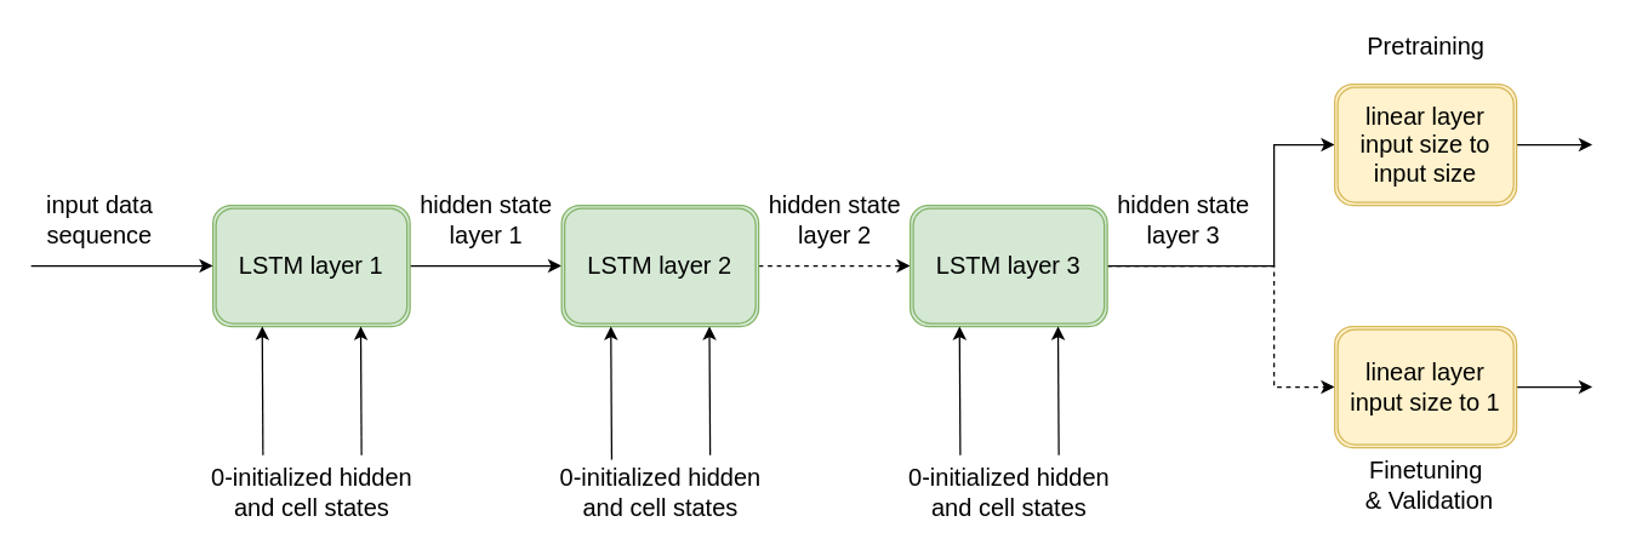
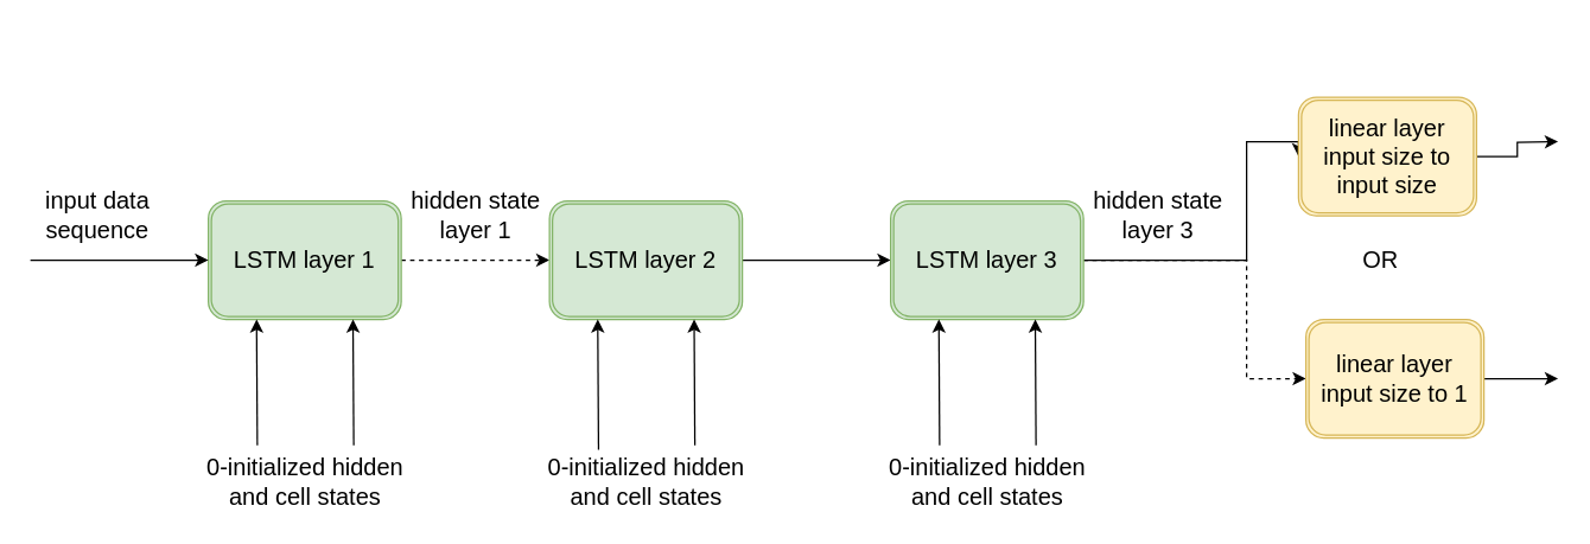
  <mxCell id="0" />
  <mxCell id="1" parent="0" />
- <mxCell id="2" style="edgeStyle=orthogonalEdgeStyle;rounded=0;orthogonalLoop=1;jettySize=auto;html=1;entryX=0;entryY=0.5;entryDx=0;entryDy=0;fontSize=16;" edge="1" parent="1" source="3" target="5"><mxGeometry relative="1" as="geometry" /></mxCell>
+ <mxCell id="2" style="edgeStyle=orthogonalEdgeStyle;rounded=0;orthogonalLoop=1;jettySize=auto;html=1;entryX=0;entryY=0.5;entryDx=0;entryDy=0;fontSize=16;dashed=1;" edge="1" parent="1" source="3" target="5"><mxGeometry relative="1" as="geometry" /></mxCell>
  <mxCell id="3" value="LSTM layer 1" style="shape=ext;double=1;rounded=1;whiteSpace=wrap;html=1;fontSize=16;fillColor=#d5e8d4;strokeColor=#82b366;" vertex="1" parent="1"><mxGeometry x="140" y="135" width="130" height="80" as="geometry" /></mxCell>
- <mxCell id="4" style="edgeStyle=orthogonalEdgeStyle;rounded=0;orthogonalLoop=1;jettySize=auto;html=1;fontSize=16;dashed=1;" edge="1" parent="1" source="5" target="8"><mxGeometry relative="1" as="geometry" /></mxCell>
+ <mxCell id="4" style="edgeStyle=orthogonalEdgeStyle;rounded=0;orthogonalLoop=1;jettySize=auto;html=1;fontSize=16;" edge="1" parent="1" source="5" target="8"><mxGeometry relative="1" as="geometry" /></mxCell>
  <mxCell id="5" value="LSTM layer 2" style="shape=ext;double=1;rounded=1;whiteSpace=wrap;html=1;fontSize=16;fillColor=#d5e8d4;strokeColor=#82b366;" vertex="1" parent="1"><mxGeometry x="370" y="135" width="130" height="80" as="geometry" /></mxCell>
  <mxCell id="6" style="edgeStyle=orthogonalEdgeStyle;rounded=0;orthogonalLoop=1;jettySize=auto;html=1;fontSize=16;entryX=0;entryY=0.5;entryDx=0;entryDy=0;dashed=1;" edge="1" parent="1" source="8" target="25"><mxGeometry relative="1" as="geometry"><mxPoint x="850" y="175" as="targetPoint" /><Array as="points"><mxPoint x="840" y="175" /><mxPoint x="840" y="255" /></Array></mxGeometry></mxCell>
  <mxCell id="7" style="edgeStyle=orthogonalEdgeStyle;rounded=0;orthogonalLoop=1;jettySize=auto;html=1;entryX=0;entryY=0.5;entryDx=0;entryDy=0;fontSize=16;" edge="1" parent="1" source="8" target="23"><mxGeometry relative="1" as="geometry"><Array as="points"><mxPoint x="840" y="175" /><mxPoint x="840" y="95" /></Array></mxGeometry></mxCell>
  <mxCell id="8" value="LSTM layer 3" style="shape=ext;double=1;rounded=1;whiteSpace=wrap;html=1;fontSize=16;fillColor=#d5e8d4;strokeColor=#82b366;" vertex="1" parent="1"><mxGeometry x="600" y="135" width="130" height="80" as="geometry" /></mxCell>
  <mxCell id="9" value="&lt;div&gt;hidden state&lt;/div&gt;&lt;div&gt;layer 1&lt;br&gt;&lt;/div&gt;" style="text;html=1;align=center;verticalAlign=middle;resizable=0;points=[];autosize=1;strokeColor=none;fillColor=none;fontSize=16;" vertex="1" parent="1"><mxGeometry x="270" y="125" width="100" height="40" as="geometry" /></mxCell>
  <mxCell id="10" value="" style="endArrow=classic;html=1;rounded=0;fontSize=16;entryX=0.25;entryY=1;entryDx=0;entryDy=0;" edge="1" parent="1" target="3"><mxGeometry width="50" height="50" relative="1" as="geometry"><mxPoint x="173" y="300" as="sourcePoint" /><mxPoint x="590" y="250" as="targetPoint" /></mxGeometry></mxCell>
  <mxCell id="11" value="" style="endArrow=classic;html=1;rounded=0;fontSize=16;entryX=0.75;entryY=1;entryDx=0;entryDy=0;" edge="1" parent="1" target="3"><mxGeometry width="50" height="50" relative="1" as="geometry"><mxPoint x="238" y="300" as="sourcePoint" /><mxPoint x="182.5" y="225" as="targetPoint" /></mxGeometry></mxCell>
  <mxCell id="12" value="&lt;div&gt;0-initialized hidden &lt;br&gt;&lt;/div&gt;&lt;div&gt;and cell states&lt;/div&gt;" style="text;html=1;align=center;verticalAlign=middle;resizable=0;points=[];autosize=1;strokeColor=none;fillColor=none;fontSize=16;" vertex="1" parent="1"><mxGeometry x="130" y="305" width="150" height="40" as="geometry" /></mxCell>
  <mxCell id="13" value="" style="endArrow=classic;html=1;rounded=0;fontSize=16;entryX=0.25;entryY=1;entryDx=0;entryDy=0;exitX=0.287;exitY=-0.05;exitDx=0;exitDy=0;exitPerimeter=0;" edge="1" parent="1" source="17" target="5"><mxGeometry width="50" height="50" relative="1" as="geometry"><mxPoint x="413" y="300" as="sourcePoint" /><mxPoint x="590" y="250" as="targetPoint" /></mxGeometry></mxCell>
  <mxCell id="14" value="" style="endArrow=classic;html=1;rounded=0;fontSize=16;entryX=0.75;entryY=1;entryDx=0;entryDy=0;" edge="1" parent="1" target="5"><mxGeometry width="50" height="50" relative="1" as="geometry"><mxPoint x="468" y="300" as="sourcePoint" /><mxPoint x="550" y="250" as="targetPoint" /></mxGeometry></mxCell>
  <mxCell id="15" value="" style="endArrow=classic;html=1;rounded=0;fontSize=16;entryX=0.25;entryY=1;entryDx=0;entryDy=0;" edge="1" parent="1" target="8"><mxGeometry width="50" height="50" relative="1" as="geometry"><mxPoint x="633" y="300" as="sourcePoint" /><mxPoint x="550" y="250" as="targetPoint" /></mxGeometry></mxCell>
  <mxCell id="16" value="" style="endArrow=classic;html=1;rounded=0;fontSize=16;entryX=0.75;entryY=1;entryDx=0;entryDy=0;" edge="1" parent="1" target="8"><mxGeometry width="50" height="50" relative="1" as="geometry"><mxPoint x="698" y="300" as="sourcePoint" /><mxPoint x="550" y="250" as="targetPoint" /></mxGeometry></mxCell>
  <mxCell id="17" value="&lt;div&gt;0-initialized hidden &lt;br&gt;&lt;/div&gt;&lt;div&gt;and cell states&lt;/div&gt;" style="text;html=1;align=center;verticalAlign=middle;resizable=0;points=[];autosize=1;strokeColor=none;fillColor=none;fontSize=16;" vertex="1" parent="1"><mxGeometry x="360" y="305" width="150" height="40" as="geometry" /></mxCell>
  <mxCell id="18" value="&lt;div&gt;0-initialized hidden &lt;br&gt;&lt;/div&gt;&lt;div&gt;and cell states&lt;/div&gt;" style="text;html=1;align=center;verticalAlign=middle;resizable=0;points=[];autosize=1;strokeColor=none;fillColor=none;fontSize=16;" vertex="1" parent="1"><mxGeometry x="590" y="305" width="150" height="40" as="geometry" /></mxCell>
- <mxCell id="19" value="&lt;div&gt;hidden state&lt;/div&gt;&lt;div&gt;layer 2&lt;br&gt;&lt;/div&gt;" style="text;html=1;align=center;verticalAlign=middle;resizable=0;points=[];autosize=1;strokeColor=none;fillColor=none;fontSize=16;" vertex="1" parent="1"><mxGeometry x="500" y="125" width="100" height="40" as="geometry" /></mxCell>
  <mxCell id="20" value="" style="endArrow=classic;html=1;rounded=0;fontSize=16;entryX=0;entryY=0.5;entryDx=0;entryDy=0;" edge="1" parent="1" target="3"><mxGeometry width="50" height="50" relative="1" as="geometry"><mxPoint x="20" y="175" as="sourcePoint" /><mxPoint x="550" y="250" as="targetPoint" /></mxGeometry></mxCell>
  <mxCell id="21" value="&lt;div&gt;input data&lt;/div&gt;&lt;div&gt;sequence&lt;br&gt;&lt;/div&gt;" style="text;html=1;align=center;verticalAlign=middle;resizable=0;points=[];autosize=1;strokeColor=none;fillColor=none;fontSize=16;" vertex="1" parent="1"><mxGeometry x="20" y="125" width="90" height="40" as="geometry" /></mxCell>
  <mxCell id="22" style="edgeStyle=orthogonalEdgeStyle;rounded=0;orthogonalLoop=1;jettySize=auto;html=1;fontSize=16;" edge="1" parent="1" source="23"><mxGeometry relative="1" as="geometry"><mxPoint x="1050" y="95" as="targetPoint" /></mxGeometry></mxCell>
- <mxCell id="23" value="linear layer&lt;br&gt;input size to input size " style="shape=ext;double=1;rounded=1;whiteSpace=wrap;html=1;fontSize=16;fillColor=#fff2cc;strokeColor=#d6b656;" vertex="1" parent="1"><mxGeometry x="880" y="55" width="120" height="80" as="geometry" /></mxCell>
+ <mxCell id="23" value="linear layer&lt;br&gt;input size to input size " style="shape=ext;double=1;rounded=1;whiteSpace=wrap;html=1;fontSize=16;fillColor=#fff2cc;strokeColor=#d6b656;" vertex="1" parent="1"><mxGeometry x="875" y="65" width="120" height="80" as="geometry" /></mxCell>
  <mxCell id="24" style="edgeStyle=orthogonalEdgeStyle;rounded=0;orthogonalLoop=1;jettySize=auto;html=1;fontSize=16;" edge="1" parent="1" source="25"><mxGeometry relative="1" as="geometry"><mxPoint x="1050" y="255" as="targetPoint" /></mxGeometry></mxCell>
  <mxCell id="25" value="linear layer&lt;br&gt;input size to 1" style="shape=ext;double=1;rounded=1;whiteSpace=wrap;html=1;fontSize=16;fillColor=#fff2cc;strokeColor=#d6b656;" vertex="1" parent="1"><mxGeometry x="880" y="215" width="120" height="80" as="geometry" /></mxCell>
  <mxCell id="26" value="&lt;div&gt;hidden state&lt;/div&gt;&lt;div&gt;layer 3&lt;br&gt;&lt;/div&gt;" style="text;html=1;align=center;verticalAlign=middle;resizable=0;points=[];autosize=1;strokeColor=none;fillColor=none;fontSize=16;" vertex="1" parent="1"><mxGeometry x="730" y="125" width="100" height="40" as="geometry" /></mxCell>
- <mxCell id="28" value="&lt;div&gt;Pretraining&lt;/div&gt;" style="text;html=1;align=center;verticalAlign=middle;resizable=0;points=[];autosize=1;strokeColor=none;fillColor=none;fontSize=16;" vertex="1" parent="1"><mxGeometry x="895" y="20" width="90" height="20" as="geometry" /></mxCell>
- <mxCell id="29" value="&lt;div&gt;Finetuning&lt;/div&gt;&lt;div&gt;&amp;nbsp;&amp;amp; Validation&lt;/div&gt;" style="text;html=1;align=center;verticalAlign=middle;resizable=0;points=[];autosize=1;strokeColor=none;fillColor=none;fontSize=16;" vertex="1" parent="1"><mxGeometry x="890" y="300" width="100" height="40" as="geometry" /></mxCell>
+ <mxCell id="27" value="OR" style="text;html=1;align=center;verticalAlign=middle;resizable=0;points=[];autosize=1;strokeColor=none;fillColor=none;fontSize=16;" vertex="1" parent="1"><mxGeometry x="910" y="165" width="40" height="20" as="geometry" /></mxCell>
